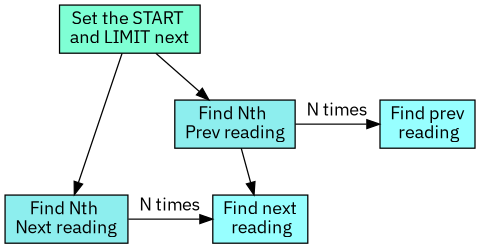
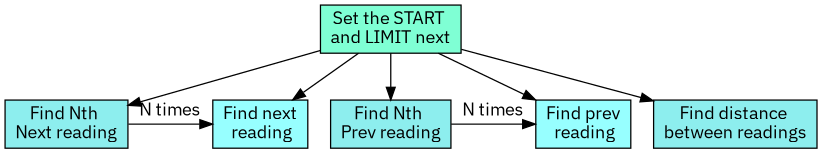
  strict digraph {
    fontname="IBM Plex Sans"
    node [color=black fillcolor=darkslategray2 fontname="IBM Plex Sans" shape=box style=filled]
    edge [fontname="IBM Plex Sans"]
    n1 [label="Find Nth \nNext reading"]
    n2 [fillcolor=darkslategray1 label="Find next\n reading"]
    n3 [fillcolor=darkslategray1 label="Find prev\n reading"]
    n4 [label="Find Nth \nPrev reading"]
    n5 [fillcolor=aquamarine1 label="Set the START \nand LIMIT next"]
+   n6 [label="Find distance \nbetween readings"]
    subgraph sub_1 {
      rank=same
      n1
      n2
    }
    subgraph sub_2 {
      rank=same
      n3
      n4
    }
    n1 -> n2 [label="N times"]
    n4 -> n3 [label="N times"]
    n5 -> n1
-   n4 -> n2
+   n5 -> n2
+   n5 -> n3
    n5 -> n4
+   n5 -> n6
  }
